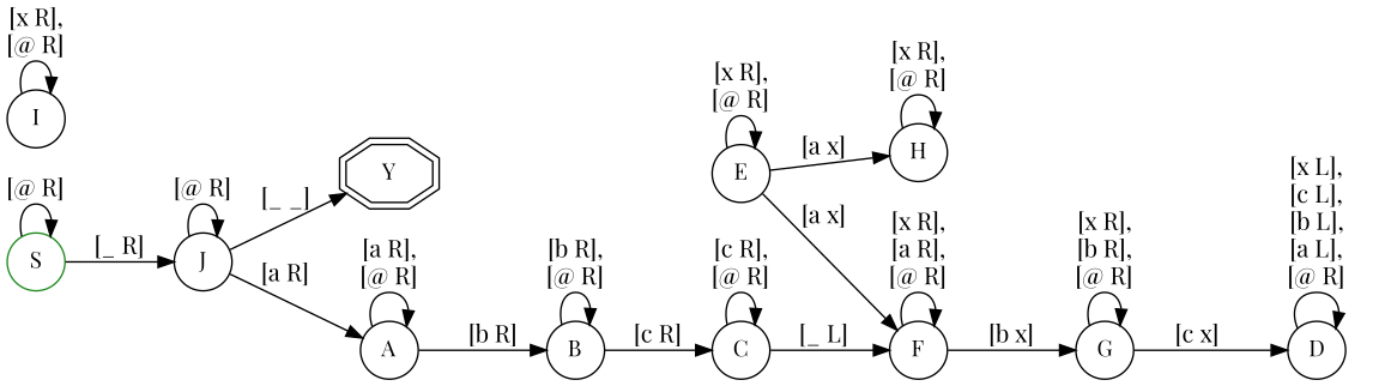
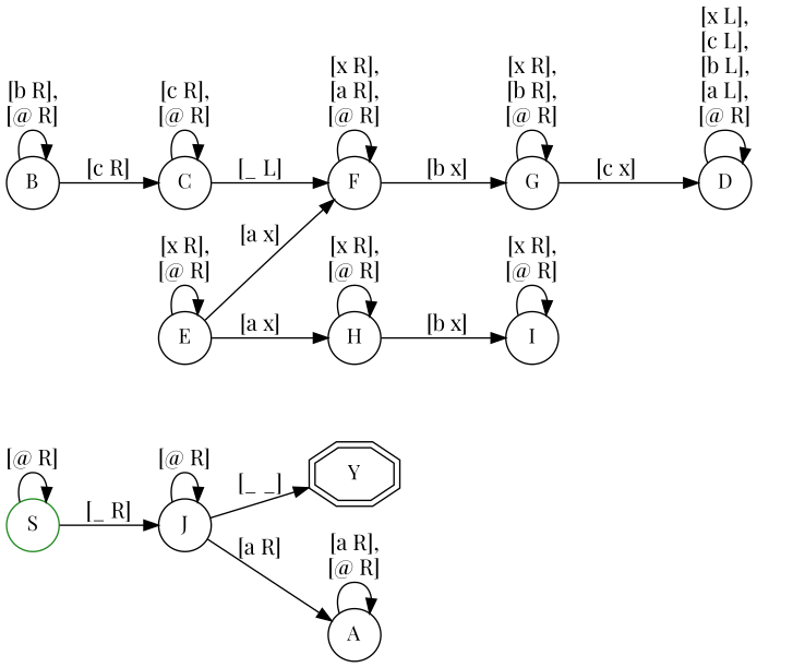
  digraph {
    fontname="Playfair Display"
    rankdir=LR
    node [color=black fontname="Playfair Display" shape=circle]
    edge [fontname="Playfair Display" fontsize=15]
    n1 [label=Y shape=doubleoctagon]
    n2 [label=J]
    n3 [label=A]
    n4 [label=B]
    n5 [label=I]
    n6 [label=H]
    n7 [label=G]
    n8 [label=D]
    n9 [label=F]
    n10 [label=E]
    n11 [label=C]
    n12 [color=forestgreen label=S]
    n2 -> n1 [label="[_ _]"]
    n2 -> n2 [label="[@ R]"]
    n2 -> n3 [label="[a R]"]
    n3 -> n3 [label="[a R],\n[@ R]"]
-   n3 -> n4 [label="[b R]"]
    n4 -> n4 [label="[b R],\n[@ R]"]
    n4 -> n11 [label="[c R]"]
    n5 -> n5 [label="[x R],\n[@ R]"]
+   n6 -> n5 [label="[b x]"]
    n6 -> n6 [label="[x R],\n[@ R]"]
    n7 -> n7 [label="[x R],\n[b R],\n[@ R]"]
    n7 -> n8 [label="[c x]"]
    n8 -> n8 [label="[x L],\n[c L],\n[b L],\n[a L],\n[@ R]"]
    n9 -> n7 [label="[b x]"]
    n9 -> n9 [label="[x R],\n[a R],\n[@ R]"]
    n10 -> n6 [label="[a x]"]
    n10 -> n9 [label="[a x]"]
    n10 -> n10 [label="[x R],\n[@ R]"]
    n11 -> n9 [label="[_ L]"]
    n11 -> n11 [label="[c R],\n[@ R]"]
    n12 -> n2 [label="[_ R]"]
    n12 -> n12 [label="[@ R]"]
  }
